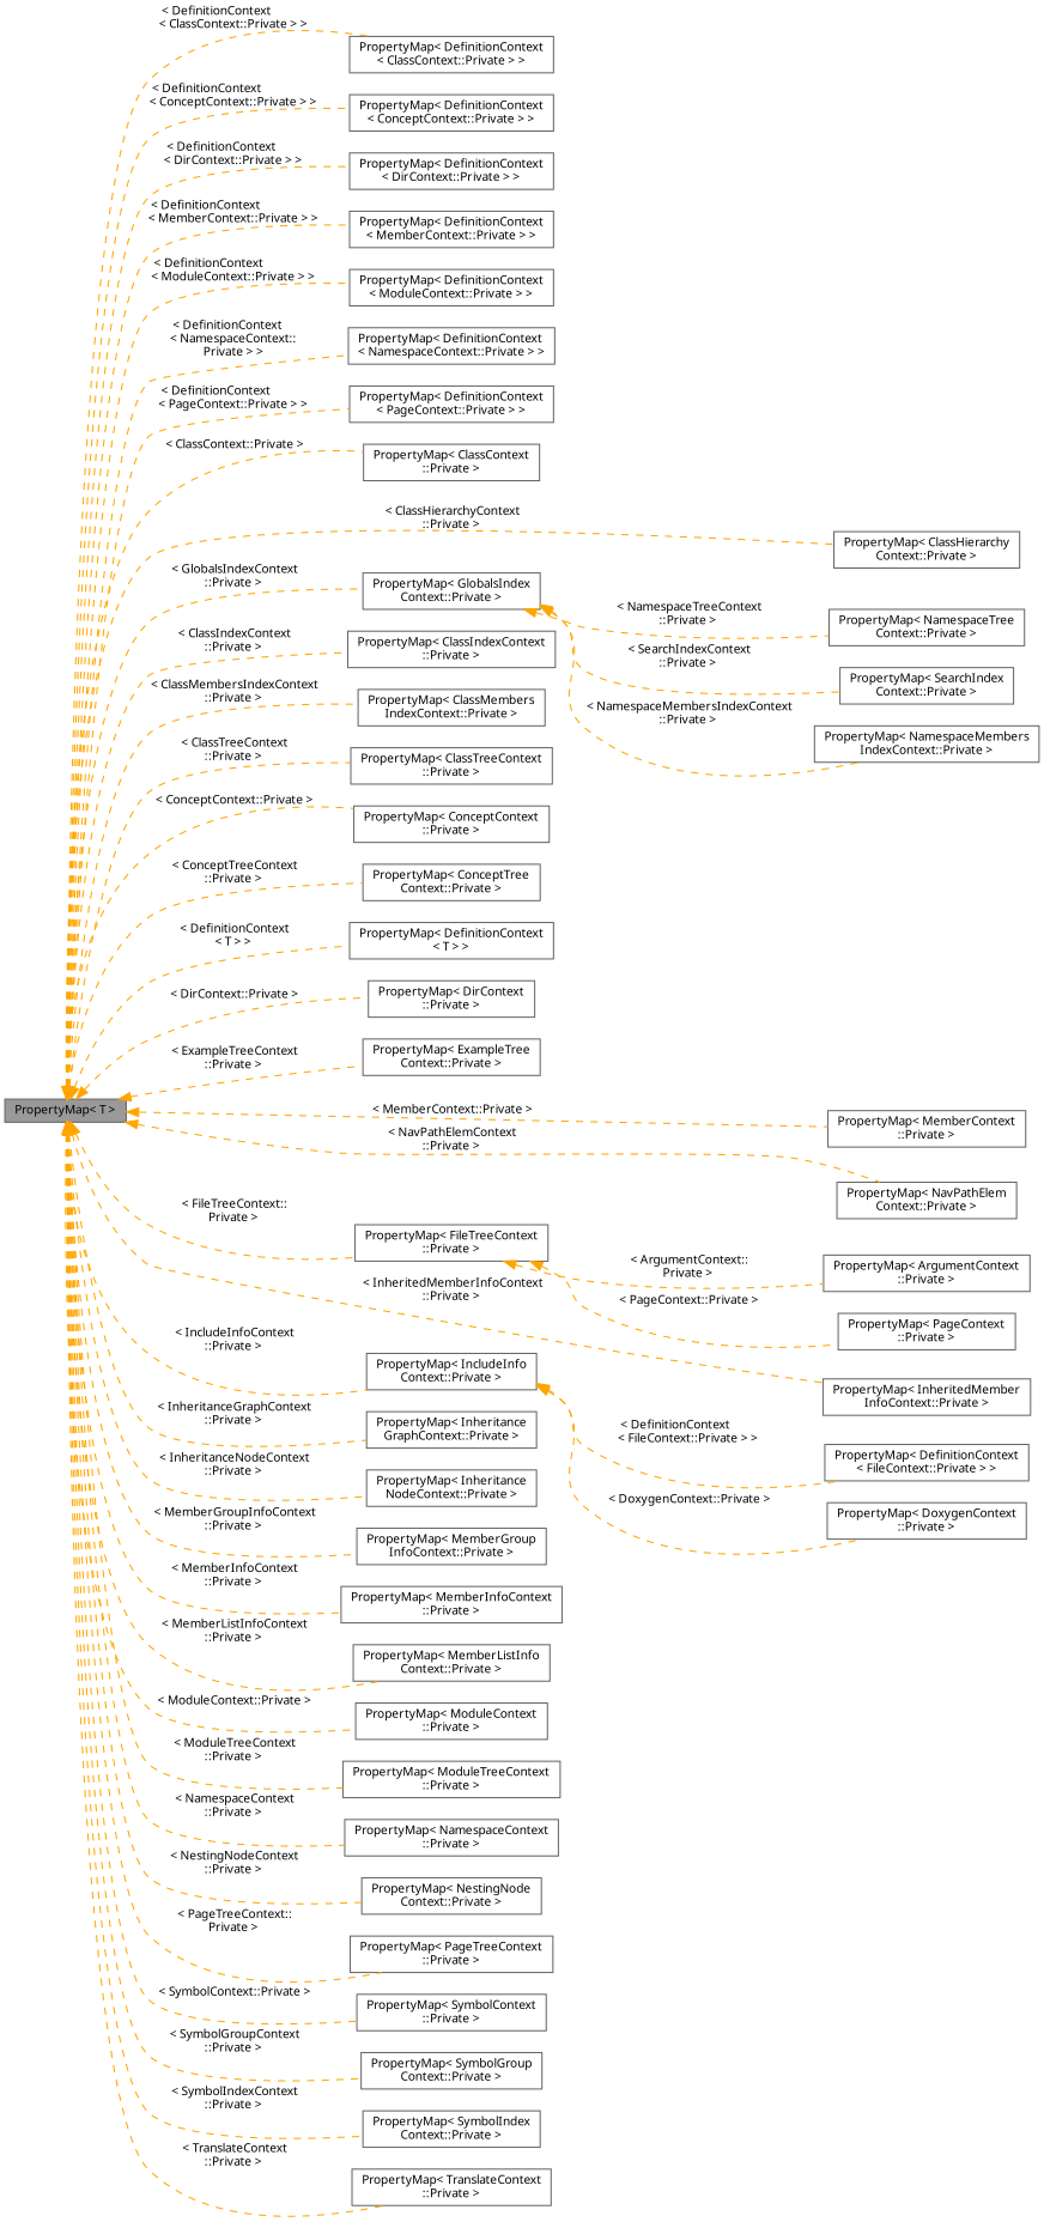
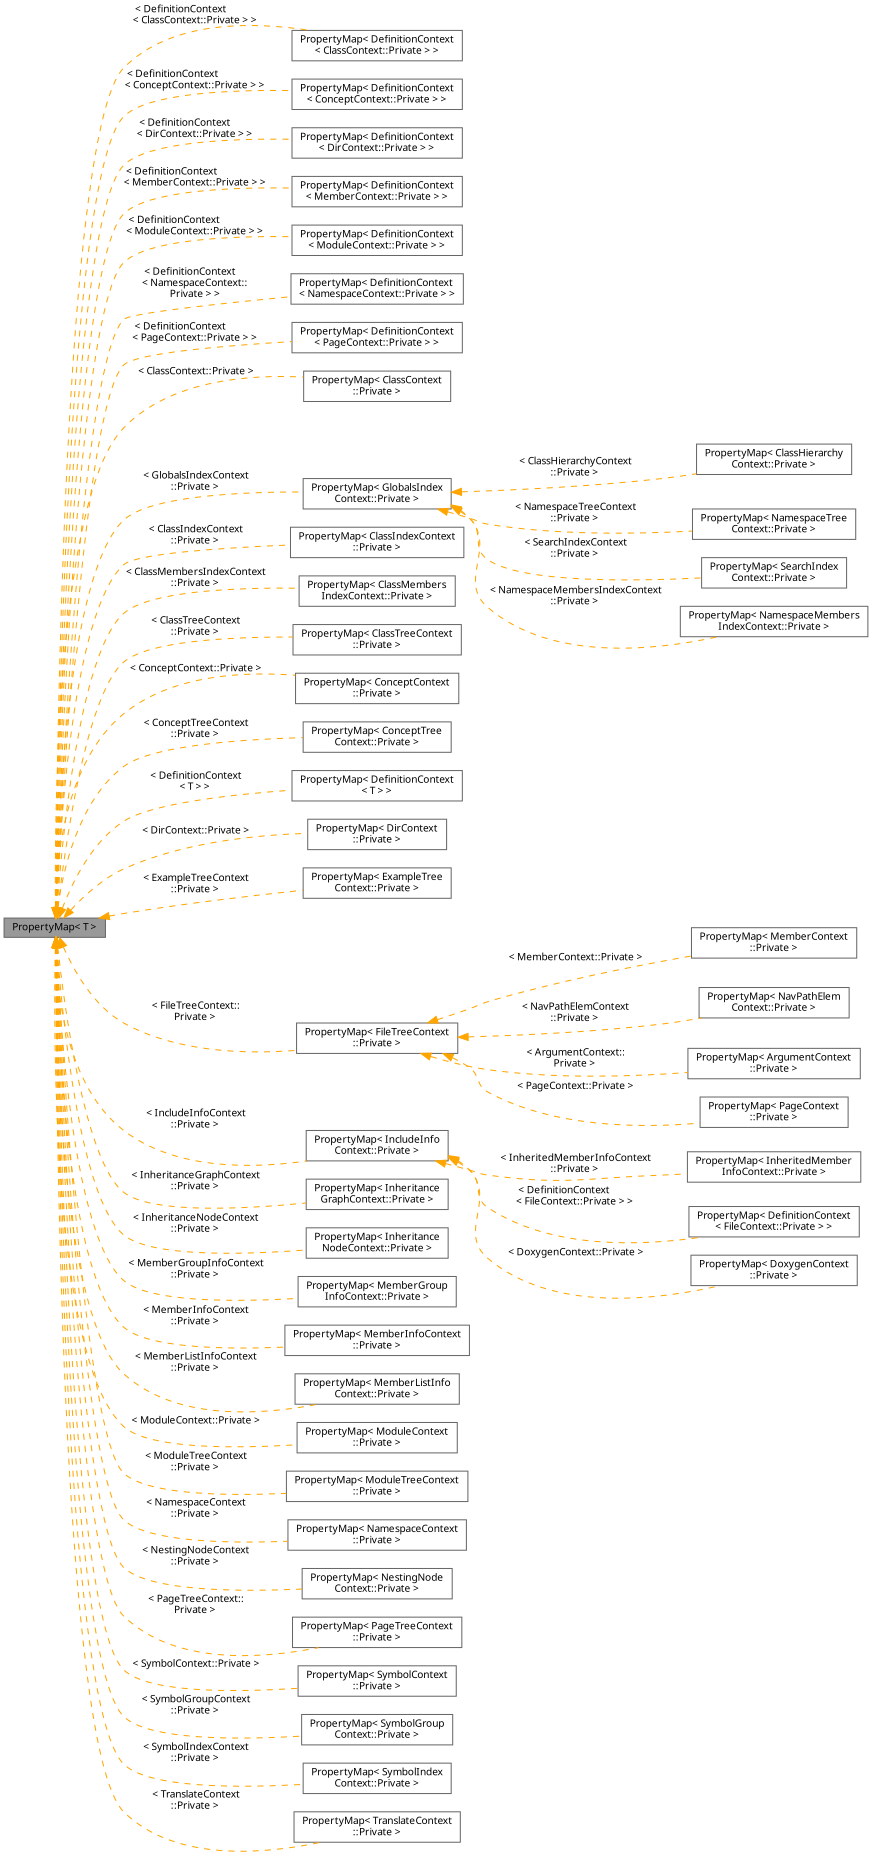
  digraph {
    fontname="Noto Sans"
    rankdir=LR
    node [color=gray40 fillcolor=white fontname="Noto Sans" fontsize=10 shape=box style=filled]
    edge [color=orange dir=back fontname="Noto Sans" fontsize=10 labelfontname=Helvetica labelfontsize=10 style=dashed]
    n1 [fillcolor=grey60 fontcolor=black height=0.2 label="PropertyMap\< T \>" width=0.4]
    n2 [height=0.2 label="PropertyMap\< DefinitionContext\l\< ClassContext::Private \> \>" width=0.4]
    n3 [height=0.2 label="PropertyMap\< DefinitionContext\l\< ConceptContext::Private \> \>" width=0.4]
    n4 [height=0.2 label="PropertyMap\< DefinitionContext\l\< DirContext::Private \> \>" width=0.4]
    n5 [height=0.2 label="PropertyMap\< DefinitionContext\l\< MemberContext::Private \> \>" width=0.4]
    n6 [height=0.2 label="PropertyMap\< DefinitionContext\l\< ModuleContext::Private \> \>" width=0.4]
    n7 [height=0.2 label="PropertyMap\< DefinitionContext\l\< NamespaceContext::Private \> \>" width=0.4]
    n8 [height=0.2 label="PropertyMap\< DefinitionContext\l\< PageContext::Private \> \>" width=0.4]
    n9 [height=0.2 label="PropertyMap\< ClassContext\l::Private \>" width=0.4]
    n10 [height=0.2 label="PropertyMap\< ClassHierarchy\lContext::Private \>" width=0.4]
    n11 [height=0.2 label="PropertyMap\< ClassIndexContext\l::Private \>" width=0.4]
    n12 [height=0.2 label="PropertyMap\< ClassMembers\lIndexContext::Private \>" width=0.4]
    n13 [height=0.2 label="PropertyMap\< ClassTreeContext\l::Private \>" width=0.4]
    n14 [height=0.2 label="PropertyMap\< ConceptContext\l::Private \>" width=0.4]
    n15 [height=0.2 label="PropertyMap\< ConceptTree\lContext::Private \>" width=0.4]
    n16 [height=0.2 label="PropertyMap\< DefinitionContext\l\< T \> \>" width=0.4]
    n17 [height=0.2 label="PropertyMap\< DirContext\l::Private \>" width=0.4]
    n18 [height=0.2 label="PropertyMap\< ExampleTree\lContext::Private \>" width=0.4]
    n19 [height=0.2 label="PropertyMap\< FileTreeContext\l::Private \>" width=0.4]
    n20 [height=0.2 label="PropertyMap\< GlobalsIndex\lContext::Private \>" width=0.4]
    n21 [height=0.2 label="PropertyMap\< IncludeInfo\lContext::Private \>" width=0.4]
    n22 [height=0.2 label="PropertyMap\< Inheritance\lGraphContext::Private \>" width=0.4]
    n23 [height=0.2 label="PropertyMap\< Inheritance\lNodeContext::Private \>" width=0.4]
    n24 [height=0.2 label="PropertyMap\< InheritedMember\lInfoContext::Private \>" width=0.4]
    n25 [height=0.2 label="PropertyMap\< MemberContext\l::Private \>" width=0.4]
    n26 [height=0.2 label="PropertyMap\< MemberGroup\lInfoContext::Private \>" width=0.4]
    n27 [height=0.2 label="PropertyMap\< MemberInfoContext\l::Private \>" width=0.4]
    n28 [height=0.2 label="PropertyMap\< MemberListInfo\lContext::Private \>" width=0.4]
    n29 [height=0.2 label="PropertyMap\< ModuleContext\l::Private \>" width=0.4]
    n30 [height=0.2 label="PropertyMap\< ModuleTreeContext\l::Private \>" width=0.4]
    n31 [height=0.2 label="PropertyMap\< NamespaceContext\l::Private \>" width=0.4]
    n32 [height=0.2 label="PropertyMap\< NavPathElem\lContext::Private \>" width=0.4]
    n33 [height=0.2 label="PropertyMap\< NestingNode\lContext::Private \>" width=0.4]
    n34 [height=0.2 label="PropertyMap\< PageTreeContext\l::Private \>" width=0.4]
    n35 [height=0.2 label="PropertyMap\< SymbolContext\l::Private \>" width=0.4]
    n36 [height=0.2 label="PropertyMap\< SymbolGroup\lContext::Private \>" width=0.4]
    n37 [height=0.2 label="PropertyMap\< SymbolIndex\lContext::Private \>" width=0.4]
    n38 [height=0.2 label="PropertyMap\< TranslateContext\l::Private \>" width=0.4]
    n39 [height=0.2 label="PropertyMap\< DefinitionContext\l\< FileContext::Private \> \>" width=0.4]
    n40 [height=0.2 label="PropertyMap\< ArgumentContext\l::Private \>" width=0.4]
    n41 [height=0.2 label="PropertyMap\< DoxygenContext\l::Private \>" width=0.4]
    n42 [height=0.2 label="PropertyMap\< PageContext\l::Private \>" width=0.4]
    n43 [height=0.2 label="PropertyMap\< NamespaceMembers\lIndexContext::Private \>" width=0.4]
    n44 [height=0.2 label="PropertyMap\< NamespaceTree\lContext::Private \>" width=0.4]
    n45 [height=0.2 label="PropertyMap\< SearchIndex\lContext::Private \>" width=0.4]
    n1 -> n2 [label=" \< DefinitionContext\l\< ClassContext::Private \> \>"]
    n1 -> n3 [label=" \< DefinitionContext\l\< ConceptContext::Private \> \>"]
    n1 -> n4 [label=" \< DefinitionContext\l\< DirContext::Private \> \>"]
    n1 -> n5 [label=" \< DefinitionContext\l\< MemberContext::Private \> \>"]
    n1 -> n6 [label=" \< DefinitionContext\l\< ModuleContext::Private \> \>"]
    n1 -> n7 [label=" \< DefinitionContext\l\< NamespaceContext::\lPrivate \> \>"]
    n1 -> n8 [label=" \< DefinitionContext\l\< PageContext::Private \> \>"]
    n1 -> n9 [label=" \< ClassContext::Private \>"]
-   n1 -> n10 [label=" \< ClassHierarchyContext\l::Private \>"]
+   n20 -> n10 [label=" \< ClassHierarchyContext\l::Private \>"]
    n1 -> n11 [label=" \< ClassIndexContext\l::Private \>"]
    n1 -> n12 [label=" \< ClassMembersIndexContext\l::Private \>"]
    n1 -> n13 [label=" \< ClassTreeContext\l::Private \>"]
    n1 -> n14 [label=" \< ConceptContext::Private \>"]
    n1 -> n15 [label=" \< ConceptTreeContext\l::Private \>"]
    n1 -> n16 [label=" \< DefinitionContext\l\< T \> \>"]
    n1 -> n17 [label=" \< DirContext::Private \>"]
    n1 -> n18 [label=" \< ExampleTreeContext\l::Private \>"]
    n1 -> n19 [label=" \< FileTreeContext::\lPrivate \>"]
    n1 -> n20 [label=" \< GlobalsIndexContext\l::Private \>"]
    n1 -> n21 [label=" \< IncludeInfoContext\l::Private \>"]
    n1 -> n22 [label=" \< InheritanceGraphContext\l::Private \>"]
    n1 -> n23 [label=" \< InheritanceNodeContext\l::Private \>"]
-   n1 -> n24 [label=" \< InheritedMemberInfoContext\l::Private \>"]
-   n1 -> n25 [label=" \< MemberContext::Private \>"]
+   n21 -> n24 [label=" \< InheritedMemberInfoContext\l::Private \>"]
+   n19 -> n25 [label=" \< MemberContext::Private \>"]
    n1 -> n26 [label=" \< MemberGroupInfoContext\l::Private \>"]
    n1 -> n27 [label=" \< MemberInfoContext\l::Private \>"]
    n1 -> n28 [label=" \< MemberListInfoContext\l::Private \>"]
    n1 -> n29 [label=" \< ModuleContext::Private \>"]
    n1 -> n30 [label=" \< ModuleTreeContext\l::Private \>"]
    n1 -> n31 [label=" \< NamespaceContext\l::Private \>"]
-   n1 -> n32 [label=" \< NavPathElemContext\l::Private \>"]
+   n19 -> n32 [label=" \< NavPathElemContext\l::Private \>"]
    n1 -> n33 [label=" \< NestingNodeContext\l::Private \>"]
    n1 -> n34 [label=" \< PageTreeContext::\lPrivate \>"]
    n1 -> n35 [label=" \< SymbolContext::Private \>"]
    n1 -> n36 [label=" \< SymbolGroupContext\l::Private \>"]
    n1 -> n37 [label=" \< SymbolIndexContext\l::Private \>"]
    n1 -> n38 [label=" \< TranslateContext\l::Private \>"]
    n19 -> n40 [label=" \< ArgumentContext::\lPrivate \>"]
    n19 -> n42 [label=" \< PageContext::Private \>"]
    n20 -> n43 [label=" \< NamespaceMembersIndexContext\l::Private \>"]
    n20 -> n44 [label=" \< NamespaceTreeContext\l::Private \>"]
    n20 -> n45 [label=" \< SearchIndexContext\l::Private \>"]
    n21 -> n39 [label=" \< DefinitionContext\l\< FileContext::Private \> \>"]
    n21 -> n41 [label=" \< DoxygenContext::Private \>"]
  }
